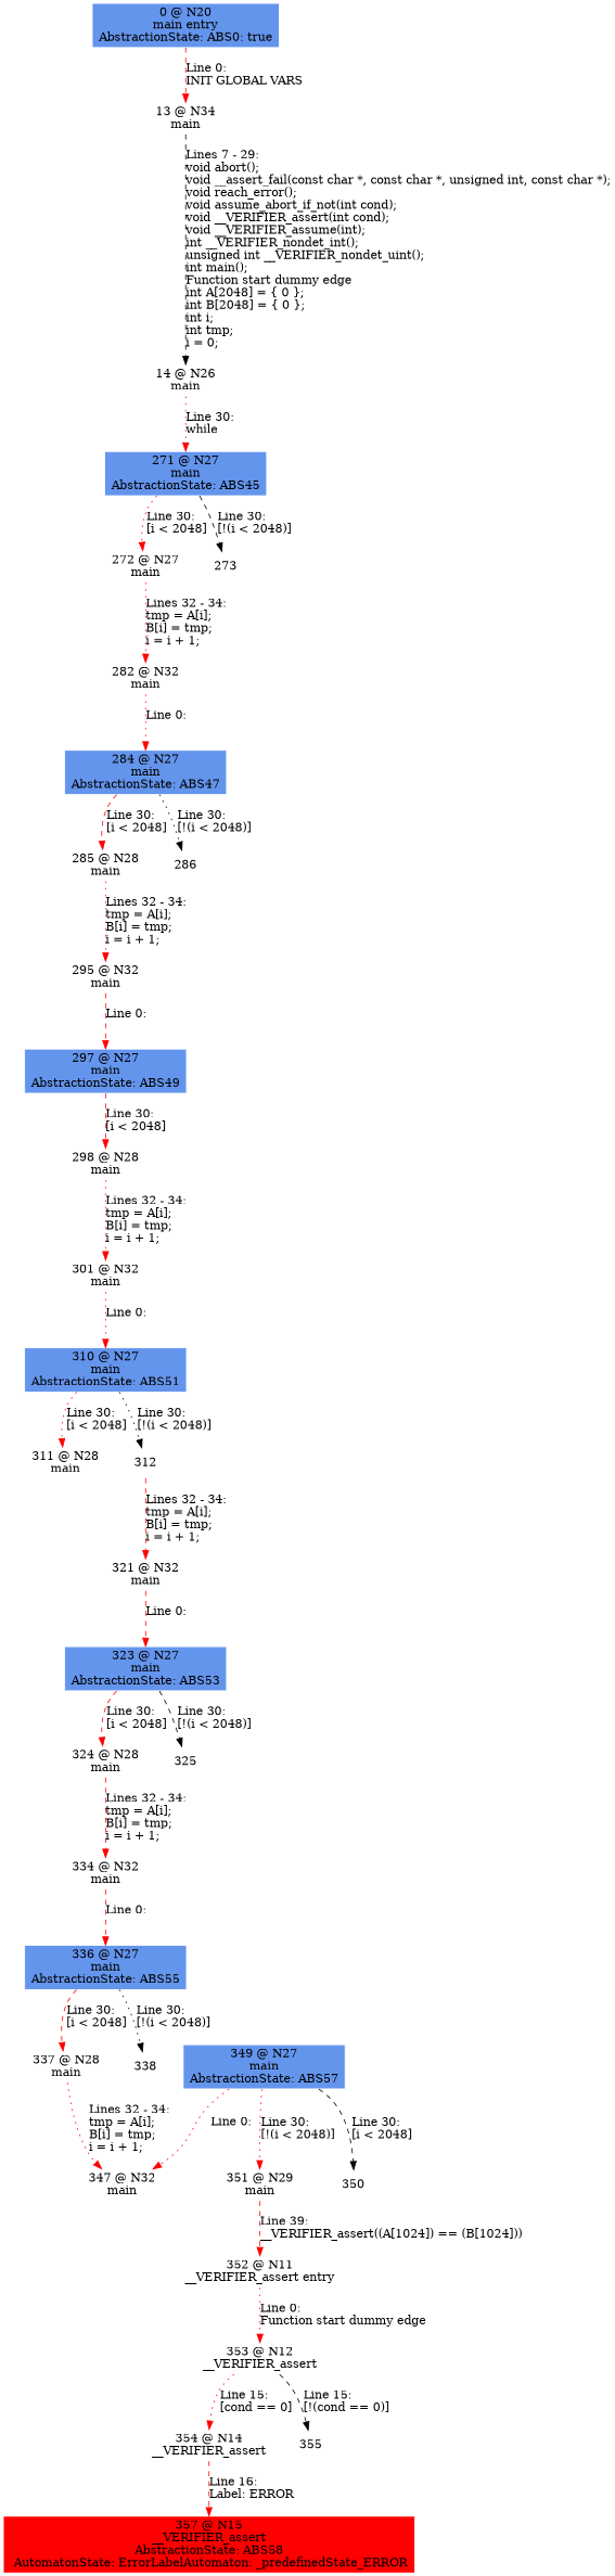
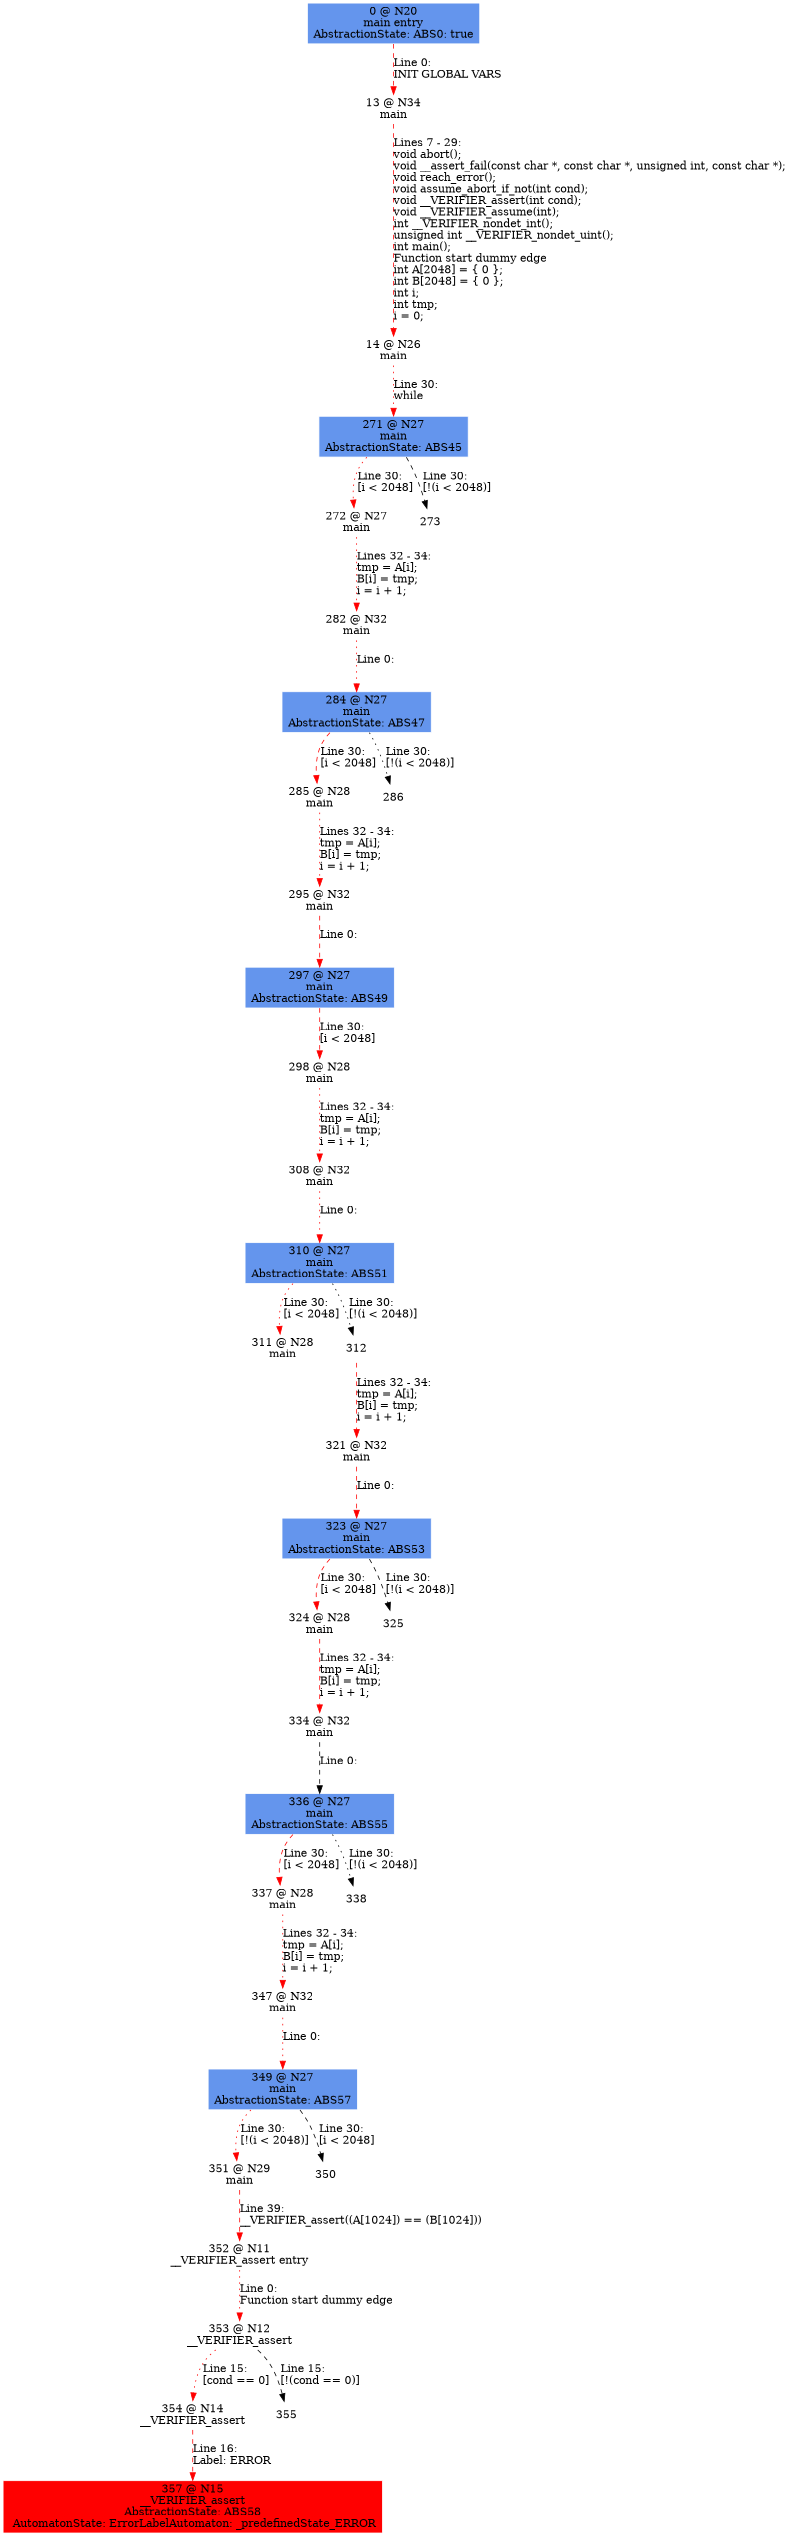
  digraph {
    node [color=white shape=box style=filled]
    edge [color=red style=dashed]
    n1 [fillcolor=cornflowerblue label="0 @ N20\nmain entry\nAbstractionState: ABS0: true\n"]
    n2 [label="13 @ N34\nmain\n"]
    n3 [label="14 @ N26\nmain\n"]
    n4 [fillcolor=cornflowerblue label="271 @ N27\nmain\nAbstractionState: ABS45\n"]
    n5 [label="272 @ N27\nmain\n"]
    273
    n7 [label="282 @ N32\nmain\n"]
    n8 [fillcolor=cornflowerblue label="284 @ N27\nmain\nAbstractionState: ABS47\n"]
    n9 [label="285 @ N28\nmain\n"]
    286
    n11 [label="295 @ N32\nmain\n"]
    n12 [fillcolor=cornflowerblue label="297 @ N27\nmain\nAbstractionState: ABS49\n"]
    n13 [label="298 @ N28\nmain\n"]
-   n14 [label="301 @ N32\nmain\n"]
+   n14 [label="308 @ N32\nmain\n"]
    n15 [fillcolor=cornflowerblue label="310 @ N27\nmain\nAbstractionState: ABS51\n"]
    n16 [label="311 @ N28\nmain\n"]
    312
    n18 [label="321 @ N32\nmain\n"]
    n19 [fillcolor=cornflowerblue label="323 @ N27\nmain\nAbstractionState: ABS53\n"]
    n20 [label="324 @ N28\nmain\n"]
    325
    n22 [label="334 @ N32\nmain\n"]
    n23 [fillcolor=cornflowerblue label="336 @ N27\nmain\nAbstractionState: ABS55\n"]
    n24 [label="337 @ N28\nmain\n"]
    338
    n26 [label="347 @ N32\nmain\n"]
    n27 [fillcolor=cornflowerblue label="349 @ N27\nmain\nAbstractionState: ABS57\n"]
    n28 [label="351 @ N29\nmain\n"]
    350
    n30 [label="352 @ N11\n__VERIFIER_assert entry\n"]
    n31 [label="353 @ N12\n__VERIFIER_assert\n"]
    n32 [label="354 @ N14\n__VERIFIER_assert\n"]
    355
    n34 [fillcolor=red label="357 @ N15\n__VERIFIER_assert\nAbstractionState: ABS58\n AutomatonState: ErrorLabelAutomaton: _predefinedState_ERROR\n"]
    n1 -> n2 [label="Line 0: \lINIT GLOBAL VARS\l"]
-   n2 -> n3 [color=black label="Lines 7 - 29: \lvoid abort();\lvoid __assert_fail(const char *, const char *, unsigned int, const char *);\lvoid reach_error();\lvoid assume_abort_if_not(int cond);\lvoid __VERIFIER_assert(int cond);\lvoid __VERIFIER_assume(int);\lint __VERIFIER_nondet_int();\lunsigned int __VERIFIER_nondet_uint();\lint main();\lFunction start dummy edge\lint A[2048] = { 0 };\lint B[2048] = { 0 };\lint i;\lint tmp;\li = 0;\l"]
+   n2 -> n3 [label="Lines 7 - 29: \lvoid abort();\lvoid __assert_fail(const char *, const char *, unsigned int, const char *);\lvoid reach_error();\lvoid assume_abort_if_not(int cond);\lvoid __VERIFIER_assert(int cond);\lvoid __VERIFIER_assume(int);\lint __VERIFIER_nondet_int();\lunsigned int __VERIFIER_nondet_uint();\lint main();\lFunction start dummy edge\lint A[2048] = { 0 };\lint B[2048] = { 0 };\lint i;\lint tmp;\li = 0;\l"]
    n3 -> n4 [label="Line 30: \lwhile\l" style=dotted]
    n4 -> n5 [label="Line 30: \l[i < 2048]\l" style=dotted]
    n4 -> 273 [label="Line 30: \l[!(i < 2048)]\l" color=""]
    n5 -> n7 [label="Lines 32 - 34: \ltmp = A[i];\lB[i] = tmp;\li = i + 1;\l" style=dotted]
    n7 -> n8 [label="Line 0: \l\l" style=dotted]
    n8 -> n9 [label="Line 30: \l[i < 2048]\l"]
    n8 -> 286 [label="Line 30: \l[!(i < 2048)]\l" style=dotted color=""]
    n9 -> n11 [label="Lines 32 - 34: \ltmp = A[i];\lB[i] = tmp;\li = i + 1;\l" style=dotted]
    n11 -> n12 [label="Line 0: \l\l"]
    n12 -> n13 [label="Line 30: \l[i < 2048]\l"]
    n13 -> n14 [label="Lines 32 - 34: \ltmp = A[i];\lB[i] = tmp;\li = i + 1;\l" style=dotted]
    n14 -> n15 [label="Line 0: \l\l" style=dotted]
    n15 -> n16 [label="Line 30: \l[i < 2048]\l" style=dotted]
    n15 -> 312 [label="Line 30: \l[!(i < 2048)]\l" style=dotted color=""]
    312 -> n18 [label="Lines 32 - 34: \ltmp = A[i];\lB[i] = tmp;\li = i + 1;\l"]
    n18 -> n19 [label="Line 0: \l\l"]
    n19 -> n20 [label="Line 30: \l[i < 2048]\l"]
    n19 -> 325 [label="Line 30: \l[!(i < 2048)]\l" color=""]
    n20 -> n22 [label="Lines 32 - 34: \ltmp = A[i];\lB[i] = tmp;\li = i + 1;\l"]
-   n22 -> n23 [label="Line 0: \l\l"]
+   n22 -> n23 [color=black label="Line 0: \l\l"]
    n23 -> n24 [label="Line 30: \l[i < 2048]\l"]
    n23 -> 338 [label="Line 30: \l[!(i < 2048)]\l" style=dotted color=""]
    n24 -> n26 [label="Lines 32 - 34: \ltmp = A[i];\lB[i] = tmp;\li = i + 1;\l" style=dotted]
-   n27 -> n26 [label="Line 0: \l\l" style=dotted]
+   n26 -> n27 [label="Line 0: \l\l" style=dotted]
    n27 -> n28 [label="Line 30: \l[!(i < 2048)]\l" style=dotted]
    n27 -> 350 [label="Line 30: \l[i < 2048]\l" color=""]
    n28 -> n30 [label="Line 39: \l__VERIFIER_assert((A[1024]) == (B[1024]))\l"]
    n30 -> n31 [label="Line 0: \lFunction start dummy edge\l" style=dotted]
    n31 -> n32 [label="Line 15: \l[cond == 0]\l" style=dotted]
    n31 -> 355 [label="Line 15: \l[!(cond == 0)]\l" color=""]
    n32 -> n34 [label="Line 16: \lLabel: ERROR\l"]
  }
